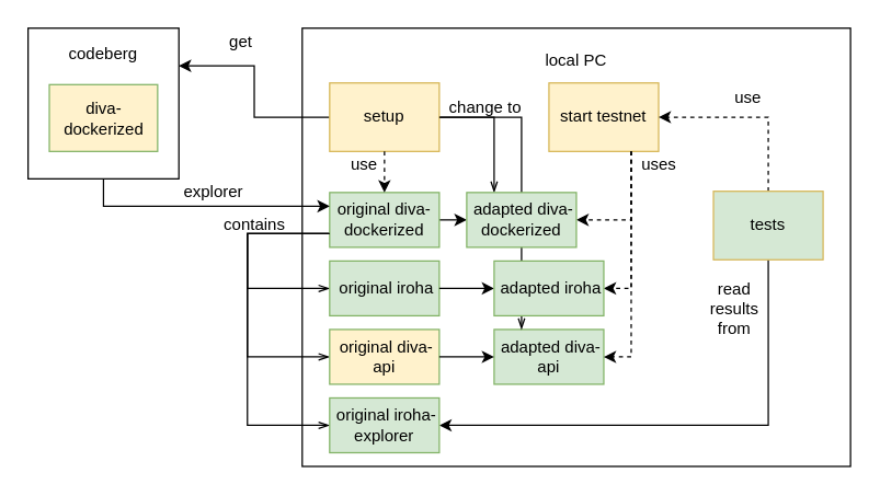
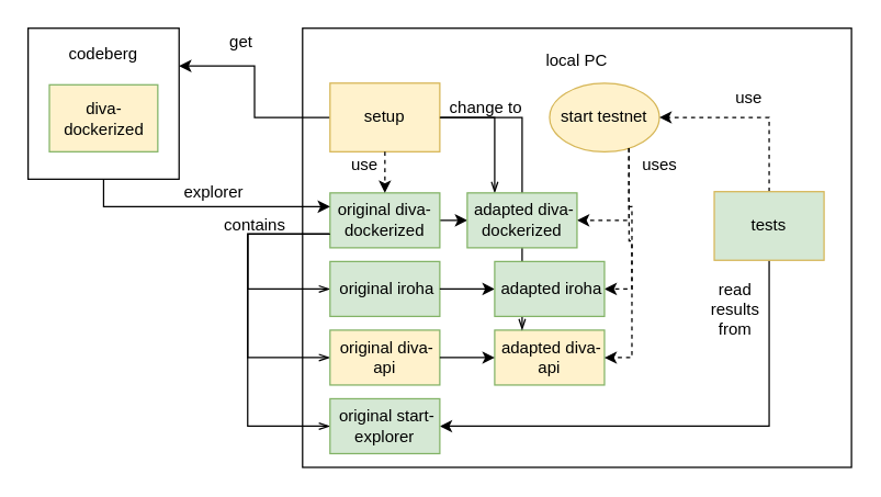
  <mxCell id="0" />
  <mxCell id="1" parent="0" />
  <mxCell id="2" value="local PC&lt;br&gt;&lt;br&gt;&lt;br&gt;&lt;br&gt;&lt;br&gt;&lt;br&gt;&lt;br&gt;&lt;br&gt;&lt;br&gt;&lt;br&gt;&lt;br&gt;&lt;br&gt;&lt;br&gt;&lt;br&gt;&lt;br&gt;&lt;br&gt;&lt;br&gt;&lt;br&gt;&lt;br&gt;&lt;br&gt;" style="rounded=0;whiteSpace=wrap;html=1;" parent="1" vertex="1"><mxGeometry x="220" y="20" width="400" height="320" as="geometry" /></mxCell>
  <mxCell id="3" value="get" style="text;html=1;align=center;verticalAlign=middle;resizable=0;points=[];autosize=1;" parent="1" vertex="1"><mxGeometry x="160" y="20" width="30" height="20" as="geometry" /></mxCell>
  <mxCell id="4" style="edgeStyle=orthogonalEdgeStyle;rounded=0;orthogonalLoop=1;jettySize=auto;html=1;exitX=1;exitY=0.5;exitDx=0;exitDy=0;entryX=0;entryY=0.5;entryDx=0;entryDy=0;" edge="1" parent="1" source="7" target="35"><mxGeometry relative="1" as="geometry" /></mxCell>
  <mxCell id="5" style="edgeStyle=orthogonalEdgeStyle;rounded=0;orthogonalLoop=1;jettySize=auto;html=1;exitX=0;exitY=0.75;exitDx=0;exitDy=0;entryX=0;entryY=0.5;entryDx=0;entryDy=0;endArrow=openThin;endFill=0;" edge="1" parent="1" source="7" target="21"><mxGeometry relative="1" as="geometry"><Array as="points"><mxPoint x="180" y="170" /><mxPoint x="180" y="210" /></Array></mxGeometry></mxCell>
  <mxCell id="6" style="edgeStyle=orthogonalEdgeStyle;rounded=0;orthogonalLoop=1;jettySize=auto;html=1;exitX=0;exitY=0.75;exitDx=0;exitDy=0;entryX=0;entryY=0.5;entryDx=0;entryDy=0;endArrow=openThin;endFill=0;" edge="1" parent="1" source="7" target="27"><mxGeometry relative="1" as="geometry"><Array as="points"><mxPoint x="180" y="170" /><mxPoint x="180" y="310" /></Array></mxGeometry></mxCell>
  <mxCell id="7" value="original diva-dockerized" style="rounded=0;whiteSpace=wrap;html=1;fillColor=#d5e8d4;strokeColor=#82b366;" parent="1" vertex="1"><mxGeometry x="240" y="140" width="80" height="40" as="geometry" /></mxCell>
  <mxCell id="8" style="edgeStyle=orthogonalEdgeStyle;rounded=0;orthogonalLoop=1;jettySize=auto;html=1;exitX=1;exitY=0.5;exitDx=0;exitDy=0;endArrow=openThin;endFill=0;entryX=0.25;entryY=0;entryDx=0;entryDy=0;" edge="1" parent="1" source="10" target="35"><mxGeometry relative="1" as="geometry"><mxPoint x="340" y="160" as="targetPoint" /></mxGeometry></mxCell>
  <mxCell id="9" style="edgeStyle=orthogonalEdgeStyle;rounded=0;orthogonalLoop=1;jettySize=auto;html=1;exitX=0;exitY=0.5;exitDx=0;exitDy=0;entryX=1;entryY=0.25;entryDx=0;entryDy=0;endArrow=classic;endFill=1;" edge="1" parent="1" source="10" target="31"><mxGeometry relative="1" as="geometry" /></mxCell>
  <mxCell id="10" value="setup" style="rounded=0;whiteSpace=wrap;html=1;fillColor=#fff2cc;strokeColor=#d6b656;" parent="1" vertex="1"><mxGeometry x="240" y="60" width="80" height="50" as="geometry" /></mxCell>
- <mxCell id="11" value="start testnet" style="rounded=0;whiteSpace=wrap;html=1;fillColor=#fff2cc;strokeColor=#d6b656;" parent="1" vertex="1"><mxGeometry x="400" y="60" width="80" height="50" as="geometry" /></mxCell>
+ <mxCell id="11" value="start testnet" style="ellipse;whiteSpace=wrap;html=1;fillColor=#fff2cc;strokeColor=#d6b656;" parent="1" vertex="1"><mxGeometry x="400" y="60" width="80" height="50" as="geometry" /></mxCell>
  <mxCell id="12" style="edgeStyle=orthogonalEdgeStyle;rounded=0;orthogonalLoop=1;jettySize=auto;html=1;exitX=0.5;exitY=0;exitDx=0;exitDy=0;entryX=1;entryY=0.5;entryDx=0;entryDy=0;dashed=1;" parent="1" source="14" target="11" edge="1"><mxGeometry x="250" y="110" as="geometry" /></mxCell>
  <mxCell id="13" style="edgeStyle=orthogonalEdgeStyle;rounded=0;orthogonalLoop=1;jettySize=auto;html=1;exitX=0.5;exitY=1;exitDx=0;exitDy=0;entryX=1;entryY=0.5;entryDx=0;entryDy=0;" parent="1" source="14" target="27" edge="1"><mxGeometry x="250" y="110" as="geometry" /></mxCell>
  <mxCell id="14" value="tests" style="rounded=0;whiteSpace=wrap;html=1;fillColor=#d5e8d4;strokeColor=#d6b656;" parent="1" vertex="1"><mxGeometry x="520" y="139.09" width="80" height="50" as="geometry" /></mxCell>
  <mxCell id="15" value="change to&amp;nbsp;" style="text;html=1;align=center;verticalAlign=middle;resizable=0;points=[];autosize=1;" parent="1" vertex="1"><mxGeometry x="320" y="68.18" width="70" height="20" as="geometry" /></mxCell>
  <mxCell id="16" style="edgeStyle=orthogonalEdgeStyle;rounded=0;orthogonalLoop=1;jettySize=auto;html=1;exitX=0.75;exitY=1;exitDx=0;exitDy=0;entryX=1;entryY=0.5;entryDx=0;entryDy=0;dashed=1;" parent="1" source="11" target="35" edge="1"><mxGeometry x="250" y="110" as="geometry"><mxPoint x="290" y="120" as="sourcePoint" /><mxPoint x="290" y="160" as="targetPoint" /></mxGeometry></mxCell>
  <mxCell id="17" value="uses" style="text;html=1;align=center;verticalAlign=middle;resizable=0;points=[];autosize=1;" parent="1" vertex="1"><mxGeometry x="460" y="110" width="40" height="20" as="geometry" /></mxCell>
  <mxCell id="18" value="use" style="text;html=1;align=center;verticalAlign=middle;resizable=0;points=[];autosize=1;rotation=0;" parent="1" vertex="1"><mxGeometry x="530" y="60.91" width="30" height="20" as="geometry" /></mxCell>
  <mxCell id="19" value="read &lt;br&gt;results &lt;br&gt;from" style="text;html=1;align=center;verticalAlign=middle;resizable=0;points=[];autosize=1;rotation=0;" parent="1" vertex="1"><mxGeometry x="510" y="200" width="50" height="50" as="geometry" /></mxCell>
  <mxCell id="20" style="edgeStyle=orthogonalEdgeStyle;rounded=0;orthogonalLoop=1;jettySize=auto;html=1;exitX=0;exitY=0.75;exitDx=0;exitDy=0;entryX=0;entryY=0.5;entryDx=0;entryDy=0;endArrow=openThin;endFill=0;" edge="1" parent="1" source="7" target="23"><mxGeometry relative="1" as="geometry"><Array as="points"><mxPoint x="180" y="170" /><mxPoint x="180" y="260" /></Array></mxGeometry></mxCell>
  <mxCell id="21" value="&amp;nbsp;original iroha" style="rounded=0;whiteSpace=wrap;html=1;fillColor=#d5e8d4;strokeColor=#82b366;" vertex="1" parent="1"><mxGeometry x="240" y="190" width="80" height="40" as="geometry" /></mxCell>
  <mxCell id="22" style="edgeStyle=orthogonalEdgeStyle;rounded=0;orthogonalLoop=1;jettySize=auto;html=1;exitX=0.5;exitY=1;exitDx=0;exitDy=0;entryX=0;entryY=0.25;entryDx=0;entryDy=0;" edge="1" parent="1" source="32" target="7"><mxGeometry relative="1" as="geometry"><Array as="points"><mxPoint x="75" y="150" /></Array></mxGeometry></mxCell>
  <mxCell id="23" value="&amp;nbsp;original diva-api" style="rounded=0;whiteSpace=wrap;html=1;fillColor=#fff2cc;strokeColor=#82b366;" vertex="1" parent="1"><mxGeometry x="240" y="240" width="80" height="40" as="geometry" /></mxCell>
- <mxCell id="24" value="&amp;nbsp;adapted diva-api" style="rounded=0;whiteSpace=wrap;html=1;fillColor=#d5e8d4;strokeColor=#82b366;" vertex="1" parent="1"><mxGeometry x="360" y="240" width="80" height="40" as="geometry" /></mxCell>
+ <mxCell id="24" value="&amp;nbsp;adapted diva-api" style="rounded=0;whiteSpace=wrap;html=1;fillColor=#fff2cc;strokeColor=#82b366;" vertex="1" parent="1"><mxGeometry x="360" y="240" width="80" height="40" as="geometry" /></mxCell>
  <mxCell id="25" style="edgeStyle=orthogonalEdgeStyle;rounded=0;orthogonalLoop=1;jettySize=auto;html=1;exitX=1;exitY=0.5;exitDx=0;exitDy=0;entryX=0;entryY=0.5;entryDx=0;entryDy=0;" edge="1" parent="1" source="21" target="36"><mxGeometry relative="1" as="geometry"><mxPoint x="330" y="170" as="sourcePoint" /><mxPoint x="370" y="170" as="targetPoint" /></mxGeometry></mxCell>
  <mxCell id="26" style="edgeStyle=orthogonalEdgeStyle;rounded=0;orthogonalLoop=1;jettySize=auto;html=1;exitX=1;exitY=0.5;exitDx=0;exitDy=0;entryX=0;entryY=0.5;entryDx=0;entryDy=0;" edge="1" parent="1" source="23" target="24"><mxGeometry relative="1" as="geometry"><mxPoint x="330" y="220" as="sourcePoint" /><mxPoint x="370" y="220" as="targetPoint" /></mxGeometry></mxCell>
- <mxCell id="27" value="&amp;nbsp;original iroha-explorer" style="rounded=0;whiteSpace=wrap;html=1;fillColor=#d5e8d4;strokeColor=#82b366;" vertex="1" parent="1"><mxGeometry x="240" y="290" width="80" height="40" as="geometry" /></mxCell>
+ <mxCell id="27" value="&amp;nbsp;original start-explorer" style="rounded=0;whiteSpace=wrap;html=1;fillColor=#d5e8d4;strokeColor=#82b366;" vertex="1" parent="1"><mxGeometry x="240" y="290" width="80" height="40" as="geometry" /></mxCell>
  <mxCell id="28" style="edgeStyle=orthogonalEdgeStyle;rounded=0;orthogonalLoop=1;jettySize=auto;html=1;exitX=0.75;exitY=1;exitDx=0;exitDy=0;entryX=1;entryY=0.5;entryDx=0;entryDy=0;dashed=1;" edge="1" parent="1" source="11" target="36"><mxGeometry x="260" y="120" as="geometry"><mxPoint x="470" y="120" as="sourcePoint" /><mxPoint x="450" y="170" as="targetPoint" /></mxGeometry></mxCell>
  <mxCell id="29" style="edgeStyle=orthogonalEdgeStyle;rounded=0;orthogonalLoop=1;jettySize=auto;html=1;exitX=0.75;exitY=1;exitDx=0;exitDy=0;entryX=1;entryY=0.5;entryDx=0;entryDy=0;dashed=1;" edge="1" parent="1" source="11" target="24"><mxGeometry x="270" y="130" as="geometry"><mxPoint x="470" y="120" as="sourcePoint" /><mxPoint x="450" y="220" as="targetPoint" /></mxGeometry></mxCell>
  <mxCell id="30" value="explorer" style="text;html=1;align=center;verticalAlign=middle;resizable=0;points=[];autosize=1;" parent="1" vertex="1"><mxGeometry x="120" y="130.003" width="70" height="20" as="geometry" /></mxCell>
  <mxCell id="31" value="codeberg&lt;br&gt;&lt;br&gt;&lt;br&gt;&lt;br&gt;&lt;br&gt;&lt;br&gt;" style="rounded=0;whiteSpace=wrap;html=1;" parent="1" vertex="1"><mxGeometry x="20" y="20" width="110" height="110" as="geometry" /></mxCell>
  <mxCell id="32" value="diva-dockerized" style="rounded=0;whiteSpace=wrap;html=1;fillColor=#fff2cc;strokeColor=#82b366;" parent="1" vertex="1"><mxGeometry x="35.5" y="61.21" width="79" height="48.789" as="geometry" /></mxCell>
  <mxCell id="33" value="contains" style="text;html=1;align=center;verticalAlign=middle;resizable=0;points=[];autosize=1;rotation=0;" vertex="1" parent="1"><mxGeometry x="155" y="154.093" width="60" height="20" as="geometry" /></mxCell>
  <mxCell id="34" style="edgeStyle=orthogonalEdgeStyle;rounded=0;orthogonalLoop=1;jettySize=auto;html=1;exitX=1;exitY=0.5;exitDx=0;exitDy=0;endArrow=openThin;endFill=0;entryX=0.25;entryY=0;entryDx=0;entryDy=0;" edge="1" parent="1" source="10" target="24"><mxGeometry relative="1" as="geometry"><mxPoint x="330" y="95" as="sourcePoint" /><mxPoint x="340" y="260" as="targetPoint" /><Array as="points"><mxPoint x="380" y="85" /></Array></mxGeometry></mxCell>
  <mxCell id="35" value="&amp;nbsp;adapted diva-dockerized" style="rounded=0;whiteSpace=wrap;html=1;fillColor=#d5e8d4;strokeColor=#82b366;" parent="1" vertex="1"><mxGeometry x="340" y="140" width="80" height="40" as="geometry" /></mxCell>
  <mxCell id="36" value="&amp;nbsp;adapted iroha" style="rounded=0;whiteSpace=wrap;html=1;fillColor=#d5e8d4;strokeColor=#82b366;" vertex="1" parent="1"><mxGeometry x="360" y="190" width="80" height="40" as="geometry" /></mxCell>
  <mxCell id="37" style="edgeStyle=orthogonalEdgeStyle;rounded=0;orthogonalLoop=1;jettySize=auto;html=1;exitX=0.5;exitY=1;exitDx=0;exitDy=0;entryX=0.5;entryY=0;entryDx=0;entryDy=0;dashed=1;" edge="1" parent="1" source="10" target="7"><mxGeometry x="260" y="120" as="geometry"><mxPoint x="570" y="149.09" as="sourcePoint" /><mxPoint x="490" y="95" as="targetPoint" /></mxGeometry></mxCell>
  <mxCell id="38" value="use" style="text;html=1;align=center;verticalAlign=middle;resizable=0;points=[];autosize=1;rotation=0;" vertex="1" parent="1"><mxGeometry x="250" y="110" width="30" height="20" as="geometry" /></mxCell>
